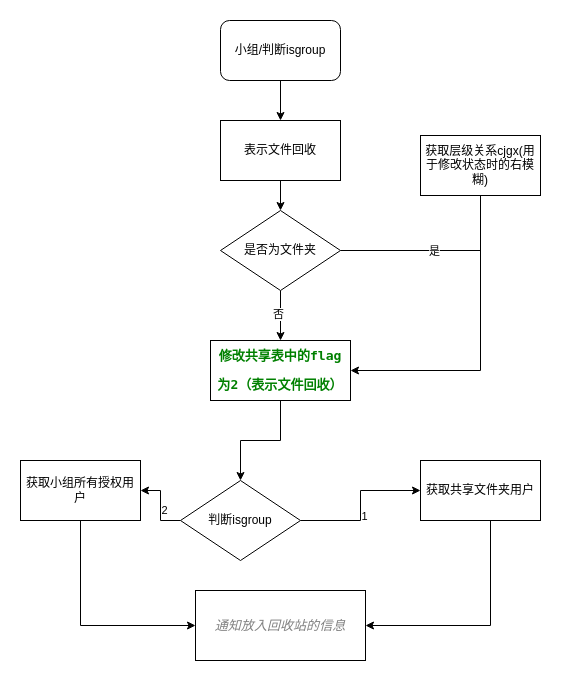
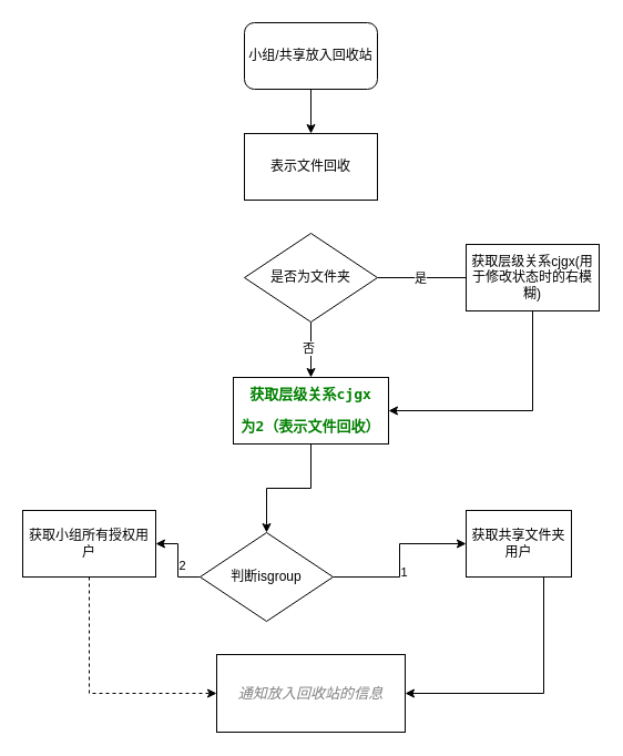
  <mxCell id="0" />
  <mxCell id="1" parent="0" />
- <mxCell id="2" value="" style="edgeStyle=orthogonalEdgeStyle;rounded=0;orthogonalLoop=1;jettySize=auto;html=1;" edge="1" parent="1" source="3" target="10"><mxGeometry relative="1" as="geometry" /></mxCell>
  <mxCell id="3" value="表示文件回收" style="rounded=0;whiteSpace=wrap;html=1;" vertex="1" parent="1"><mxGeometry x="220" y="120" width="120" height="60" as="geometry" /></mxCell>
  <mxCell id="4" value="" style="edgeStyle=orthogonalEdgeStyle;rounded=0;orthogonalLoop=1;jettySize=auto;html=1;" edge="1" parent="1" source="5" target="3"><mxGeometry relative="1" as="geometry" /></mxCell>
- <mxCell id="5" value="小组/判断isgroup" style="rounded=1;whiteSpace=wrap;html=1;" vertex="1" parent="1"><mxGeometry x="220" y="20" width="120" height="60" as="geometry" /></mxCell>
+ <mxCell id="5" value="小组/共享放入回收站" style="rounded=1;whiteSpace=wrap;html=1;" vertex="1" parent="1"><mxGeometry x="220" y="20" width="120" height="60" as="geometry" /></mxCell>
  <mxCell id="6" value="" style="edgeStyle=orthogonalEdgeStyle;rounded=0;orthogonalLoop=1;jettySize=auto;html=1;endArrow=none;" edge="1" parent="1" source="10" target="12"><mxGeometry relative="1" as="geometry" /></mxCell>
  <mxCell id="7" value="是" style="edgeLabel;html=1;align=center;verticalAlign=middle;resizable=0;points=[];" vertex="1" connectable="0" parent="6"><mxGeometry x="-0.05" relative="1" as="geometry"><mxPoint as="offset" /></mxGeometry></mxCell>
  <mxCell id="8" value="" style="edgeStyle=orthogonalEdgeStyle;rounded=0;orthogonalLoop=1;jettySize=auto;html=1;" edge="1" parent="1" source="10" target="14"><mxGeometry relative="1" as="geometry" /></mxCell>
  <mxCell id="9" value="否" style="edgeLabel;html=1;align=center;verticalAlign=middle;resizable=0;points=[];" vertex="1" connectable="0" parent="8"><mxGeometry x="-0.067" y="-3" relative="1" as="geometry"><mxPoint as="offset" /></mxGeometry></mxCell>
  <mxCell id="10" value="是否为文件夹" style="rhombus;whiteSpace=wrap;html=1;rounded=0;" vertex="1" parent="1"><mxGeometry x="220" y="210" width="120" height="80" as="geometry" /></mxCell>
  <mxCell id="11" style="edgeStyle=orthogonalEdgeStyle;rounded=0;orthogonalLoop=1;jettySize=auto;html=1;entryX=1;entryY=0.5;entryDx=0;entryDy=0;" edge="1" parent="1" source="12" target="14"><mxGeometry relative="1" as="geometry"><Array as="points"><mxPoint x="480" y="370" /></Array></mxGeometry></mxCell>
- <mxCell id="12" value="获取层级关系cjgx(用于修改状态时的右模糊)" style="whiteSpace=wrap;html=1;rounded=0;" vertex="1" parent="1"><mxGeometry x="420" y="135" width="120" height="60" as="geometry" /></mxCell>
+ <mxCell id="12" value="获取层级关系cjgx(用于修改状态时的右模糊)" style="whiteSpace=wrap;html=1;rounded=0;" vertex="1" parent="1"><mxGeometry x="420" y="220" width="120" height="60" as="geometry" /></mxCell>
  <mxCell id="13" value="" style="edgeStyle=orthogonalEdgeStyle;rounded=0;orthogonalLoop=1;jettySize=auto;html=1;" edge="1" parent="1" source="14" target="19"><mxGeometry relative="1" as="geometry" /></mxCell>
- <mxCell id="14" value="&lt;pre style=&quot;background-color: rgb(255 , 255 , 255) ; font-family: &amp;#34;jetbrains mono&amp;#34; , monospace ; font-size: 9.8pt&quot;&gt;&lt;font color=&quot;#008000&quot;&gt;&lt;b&gt;修改共享表中的flag&lt;/b&gt;&lt;/font&gt;&lt;/pre&gt;&lt;pre style=&quot;background-color: rgb(255 , 255 , 255) ; font-family: &amp;#34;jetbrains mono&amp;#34; , monospace ; font-size: 9.8pt&quot;&gt;&lt;font color=&quot;#008000&quot;&gt;&lt;b&gt;为2（表示文件回收）&lt;/b&gt;&lt;/font&gt;&lt;/pre&gt;" style="whiteSpace=wrap;html=1;rounded=0;" vertex="1" parent="1"><mxGeometry x="210" y="340" width="140" height="60" as="geometry" /></mxCell>
+ <mxCell id="14" value="&lt;pre style=&quot;background-color: rgb(255 , 255 , 255) ; font-family: &amp;#34;jetbrains mono&amp;#34; , monospace ; font-size: 9.8pt&quot;&gt;&lt;font color=&quot;#008000&quot;&gt;&lt;b&gt;获取层级关系cjgx&lt;/b&gt;&lt;/font&gt;&lt;/pre&gt;&lt;pre style=&quot;background-color: rgb(255 , 255 , 255) ; font-family: &amp;#34;jetbrains mono&amp;#34; , monospace ; font-size: 9.8pt&quot;&gt;&lt;font color=&quot;#008000&quot;&gt;&lt;b&gt;为2（表示文件回收）&lt;/b&gt;&lt;/font&gt;&lt;/pre&gt;" style="whiteSpace=wrap;html=1;rounded=0;" vertex="1" parent="1"><mxGeometry x="210" y="340" width="140" height="60" as="geometry" /></mxCell>
  <mxCell id="15" value="" style="edgeStyle=orthogonalEdgeStyle;rounded=0;orthogonalLoop=1;jettySize=auto;html=1;" edge="1" parent="1" source="19" target="21"><mxGeometry relative="1" as="geometry" /></mxCell>
  <mxCell id="16" value="1" style="edgeLabel;html=1;align=center;verticalAlign=middle;resizable=0;points=[];" vertex="1" connectable="0" parent="15"><mxGeometry x="-0.138" y="-3" relative="1" as="geometry"><mxPoint as="offset" /></mxGeometry></mxCell>
  <mxCell id="17" value="" style="edgeStyle=orthogonalEdgeStyle;rounded=0;orthogonalLoop=1;jettySize=auto;html=1;" edge="1" parent="1" source="19" target="23"><mxGeometry relative="1" as="geometry" /></mxCell>
  <mxCell id="18" value="2" style="edgeLabel;html=1;align=center;verticalAlign=middle;resizable=0;points=[];" vertex="1" connectable="0" parent="17"><mxGeometry x="-0.113" y="-2" relative="1" as="geometry"><mxPoint x="1" as="offset" /></mxGeometry></mxCell>
  <mxCell id="19" value="判断isgroup" style="rhombus;whiteSpace=wrap;html=1;rounded=0;" vertex="1" parent="1"><mxGeometry x="180" y="480" width="120" height="80" as="geometry" /></mxCell>
  <mxCell id="20" style="edgeStyle=orthogonalEdgeStyle;rounded=0;orthogonalLoop=1;jettySize=auto;html=1;entryX=1;entryY=0.5;entryDx=0;entryDy=0;" edge="1" parent="1" source="21" target="24"><mxGeometry relative="1" as="geometry"><mxPoint x="480" y="550" as="targetPoint" /><Array as="points"><mxPoint x="490" y="625" /></Array></mxGeometry></mxCell>
- <mxCell id="21" value="获取共享文件夹用户" style="whiteSpace=wrap;html=1;rounded=0;" vertex="1" parent="1"><mxGeometry x="420" y="460" width="120" height="60" as="geometry" /></mxCell>
- <mxCell id="22" style="edgeStyle=orthogonalEdgeStyle;rounded=0;orthogonalLoop=1;jettySize=auto;html=1;entryX=0;entryY=0.5;entryDx=0;entryDy=0;" edge="1" parent="1" source="23" target="24"><mxGeometry relative="1" as="geometry"><Array as="points"><mxPoint x="80" y="625" /></Array></mxGeometry></mxCell>
+ <mxCell id="21" value="获取共享文件夹用户" style="whiteSpace=wrap;html=1;rounded=0;" vertex="1" parent="1"><mxGeometry x="420" y="460" width="95" height="60" as="geometry" /></mxCell>
+ <mxCell id="22" style="edgeStyle=orthogonalEdgeStyle;rounded=0;orthogonalLoop=1;jettySize=auto;html=1;entryX=0;entryY=0.5;entryDx=0;entryDy=0;dashed=1;" edge="1" parent="1" source="23" target="24"><mxGeometry relative="1" as="geometry"><Array as="points"><mxPoint x="80" y="625" /></Array></mxGeometry></mxCell>
  <mxCell id="23" value="获取小组所有授权用户" style="whiteSpace=wrap;html=1;rounded=0;" vertex="1" parent="1"><mxGeometry x="20" y="460" width="120" height="60" as="geometry" /></mxCell>
  <mxCell id="24" value="&lt;pre style=&quot;background-color: rgb(255 , 255 , 255) ; font-family: &amp;#34;jetbrains mono&amp;#34; , monospace ; font-size: 9.8pt&quot;&gt;&lt;span style=&quot;color: #808080 ; font-style: italic&quot;&gt;通知放入回收站的信息&lt;/span&gt;&lt;/pre&gt;" style="rounded=0;whiteSpace=wrap;html=1;" vertex="1" parent="1"><mxGeometry x="195" y="590" width="170" height="70" as="geometry" /></mxCell>
